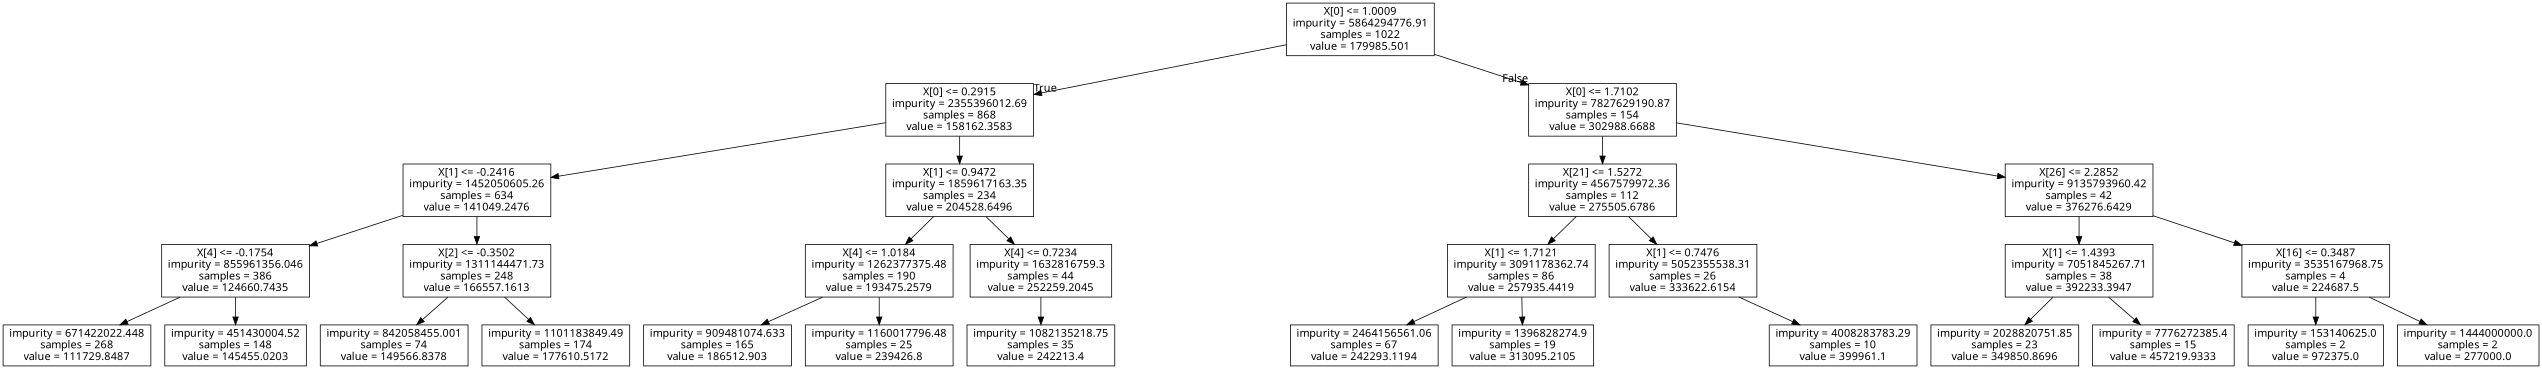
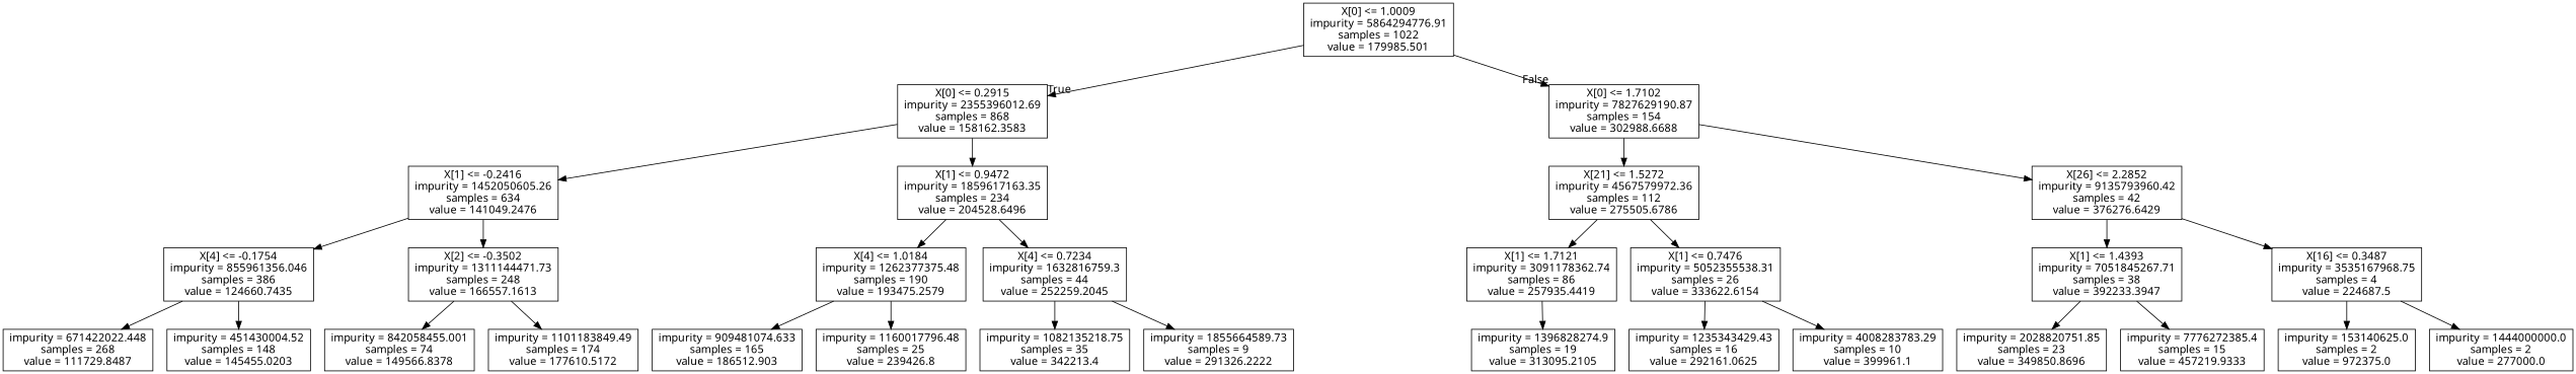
  digraph {
    fontname="Noto Sans"
    node [fontname="Noto Sans" shape=box]
    edge [fontname="Noto Sans"]
    n1 [label="X[0] <= 1.0009\nimpurity = 5864294776.91\nsamples = 1022\nvalue = 179985.501"]
    n2 [label="X[0] <= 0.2915\nimpurity = 2355396012.69\nsamples = 868\nvalue = 158162.3583"]
    n3 [label="X[0] <= 1.7102\nimpurity = 7827629190.87\nsamples = 154\nvalue = 302988.6688"]
    n4 [label="X[1] <= -0.2416\nimpurity = 1452050605.26\nsamples = 634\nvalue = 141049.2476"]
    n5 [label="X[1] <= 0.9472\nimpurity = 1859617163.35\nsamples = 234\nvalue = 204528.6496"]
    n6 [label="X[21] <= 1.5272\nimpurity = 4567579972.36\nsamples = 112\nvalue = 275505.6786"]
    n7 [label="X[26] <= 2.2852\nimpurity = 9135793960.42\nsamples = 42\nvalue = 376276.6429"]
    n8 [label="X[4] <= -0.1754\nimpurity = 855961356.046\nsamples = 386\nvalue = 124660.7435"]
    n9 [label="X[2] <= -0.3502\nimpurity = 1311144471.73\nsamples = 248\nvalue = 166557.1613"]
    n10 [label="X[4] <= 1.0184\nimpurity = 1262377375.48\nsamples = 190\nvalue = 193475.2579"]
    n11 [label="X[4] <= 0.7234\nimpurity = 1632816759.3\nsamples = 44\nvalue = 252259.2045"]
    n12 [label="impurity = 671422022.448\nsamples = 268\nvalue = 111729.8487"]
    n13 [label="impurity = 451430004.52\nsamples = 148\nvalue = 145455.0203"]
    n14 [label="impurity = 842058455.001\nsamples = 74\nvalue = 149566.8378"]
    n15 [label="impurity = 1101183849.49\nsamples = 174\nvalue = 177610.5172"]
    n16 [label="impurity = 909481074.633\nsamples = 165\nvalue = 186512.903"]
    n17 [label="impurity = 1160017796.48\nsamples = 25\nvalue = 239426.8"]
-   n18 [label="impurity = 1082135218.75\nsamples = 35\nvalue = 242213.4"]
+   n18 [label="impurity = 1082135218.75\nsamples = 35\nvalue = 342213.4"]
+   n19 [label="impurity = 1855664589.73\nsamples = 9\nvalue = 291326.2222"]
    n20 [label="X[1] <= 1.7121\nimpurity = 3091178362.74\nsamples = 86\nvalue = 257935.4419"]
    n21 [label="X[1] <= 0.7476\nimpurity = 5052355538.31\nsamples = 26\nvalue = 333622.6154"]
    n22 [label="X[1] <= 1.4393\nimpurity = 7051845267.71\nsamples = 38\nvalue = 392233.3947"]
    n23 [label="X[16] <= 0.3487\nimpurity = 3535167968.75\nsamples = 4\nvalue = 224687.5"]
-   n24 [label="impurity = 2464156561.06\nsamples = 67\nvalue = 242293.1194"]
    n25 [label="impurity = 1396828274.9\nsamples = 19\nvalue = 313095.2105"]
+   n26 [label="impurity = 1235343429.43\nsamples = 16\nvalue = 292161.0625"]
    n27 [label="impurity = 4008283783.29\nsamples = 10\nvalue = 399961.1"]
    n28 [label="impurity = 2028820751.85\nsamples = 23\nvalue = 349850.8696"]
    n29 [label="impurity = 7776272385.4\nsamples = 15\nvalue = 457219.9333"]
    n30 [label="impurity = 153140625.0\nsamples = 2\nvalue = 972375.0"]
    n31 [label="impurity = 1444000000.0\nsamples = 2\nvalue = 277000.0"]
    n1 -> n2 [headlabel=True labelangle=45 labeldistance=2.5]
    n1 -> n3 [headlabel=False labelangle=-45 labeldistance=2.5]
    n2 -> n4
    n2 -> n5
    n3 -> n6
    n3 -> n7
    n4 -> n8
    n4 -> n9
    n5 -> n10
    n5 -> n11
    n6 -> n20
    n6 -> n21
    n7 -> n22
    n7 -> n23
    n8 -> n12
    n8 -> n13
    n9 -> n14
    n9 -> n15
    n10 -> n16
    n10 -> n17
    n11 -> n18
-   n20 -> n24
+   n11 -> n19
    n20 -> n25
+   n21 -> n26
    n21 -> n27
    n22 -> n28
    n22 -> n29
    n23 -> n30
    n23 -> n31
  }
